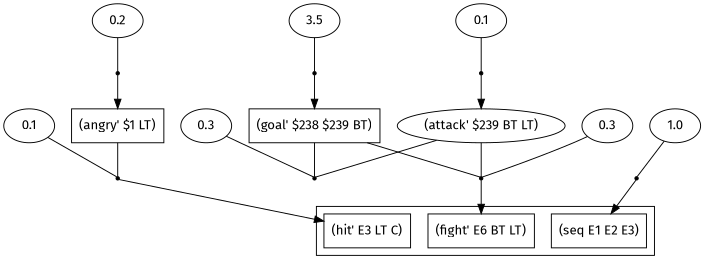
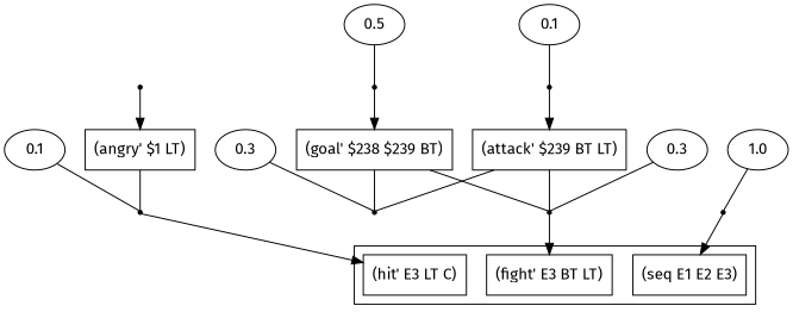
  digraph {
    fontname="Fira Sans"
    rankdir=TB
    node [fontname="Fira Sans"]
    edge [arrowhead=none fontname="Fira Sans"]
    n1 [label="(hit' E3 LT C)" shape=box]
-   n2 [label="(fight' E6 BT LT)" shape=box]
+   n2 [label="(fight' E3 BT LT)" shape=box]
    n3 [label="(seq E1 E2 E3)" shape=box]
    n4 [label=0.1]
    r0 [shape=point]
-   n6 [label=0.2]
    r1 [shape=point]
    n8 [label="(angry' $1 LT)" shape=box]
    n9 [label=0.3]
    r2 [shape=point]
-   n11 [label=3.5]
+   n11 [label=0.5]
    r3 [shape=point]
    n13 [label="(goal' $238 $239 BT)" shape=box]
    n14 [label=0.1]
    r4 [shape=point]
-   n16 [label="(attack' $239 BT LT)" shape=ellipse]
+   n16 [label="(attack' $239 BT LT)" shape=box]
    n17 [label=0.3]
    r5 [shape=point]
    n19 [label=1.0]
    r6 [shape=point]
    subgraph cluster_1 {
      n1
      n2
      n3
    }
    n4 -> r0
    r0 -> n1 [arrowhead=""]
-   n6 -> r1
    r1 -> n8 [arrowhead=""]
    n8 -> r0
    n9 -> r2
    n11 -> r3
    r3 -> n13 [arrowhead=""]
    n13 -> r2
    n13 -> r5
    n14 -> r4
    r4 -> n16 [arrowhead=""]
    n16 -> r2
    n16 -> r5
    n17 -> r5
    r5 -> n2 [arrowhead=""]
    n19 -> r6
    r6 -> n3 [arrowhead=""]
  }
